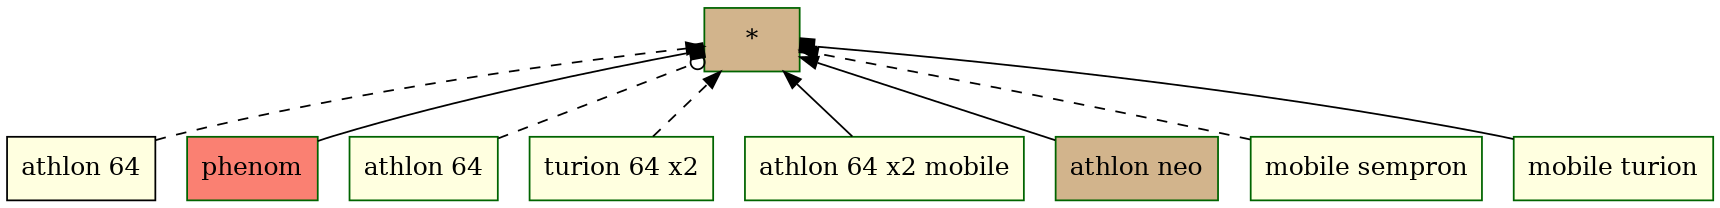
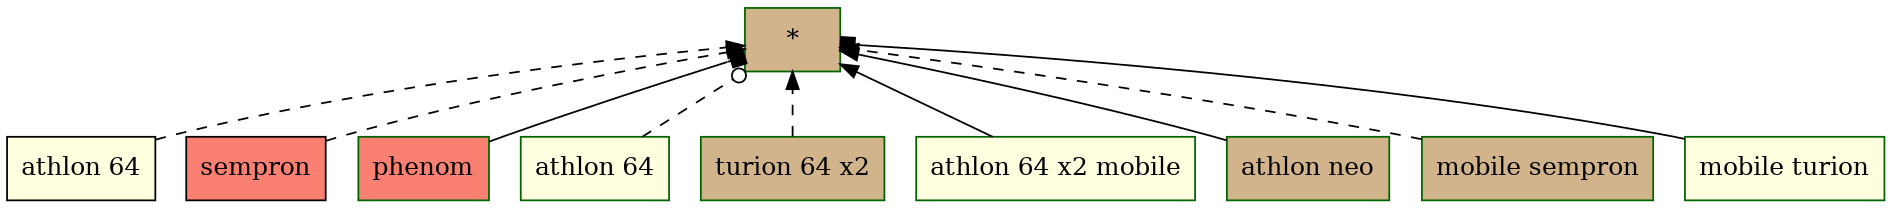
  digraph {
    rankdir=BT
    node [color=darkgreen fillcolor=lightyellow shape=record style=filled]
    edge [arrowhead=normal style=dashed]
    n1 [color=black label="{athlon 64}"]
    n2 [fillcolor=tan label="{*}"]
+   n3 [color=black fillcolor=salmon label="{sempron}"]
    n4 [fillcolor=salmon label="{phenom}"]
    n5 [label="{athlon 64}"]
-   n6 [label="{turion 64 x2}"]
+   n6 [fillcolor=tan label="{turion 64 x2}"]
    n7 [label="{athlon 64 x2 mobile}"]
    n8 [fillcolor=tan label="{athlon neo}"]
-   n9 [label="{mobile sempron}"]
+   n9 [fillcolor=tan label="{mobile sempron}"]
    n10 [label="{mobile turion}"]
    subgraph sub_1 {
      n1
      n2
+     n3
      n4
      n5
      n6
      n7
      n8
      n9
      n10
    }
    n1 -> n2
+   n3 -> n2
    n4 -> n2 [arrowhead=box style=solid]
    n5 -> n2 [arrowhead=odot]
    n6 -> n2
    n7 -> n2 [style=solid]
    n8 -> n2 [style=solid]
    n9 -> n2
    n10 -> n2 [arrowhead=box style=solid]
  }
